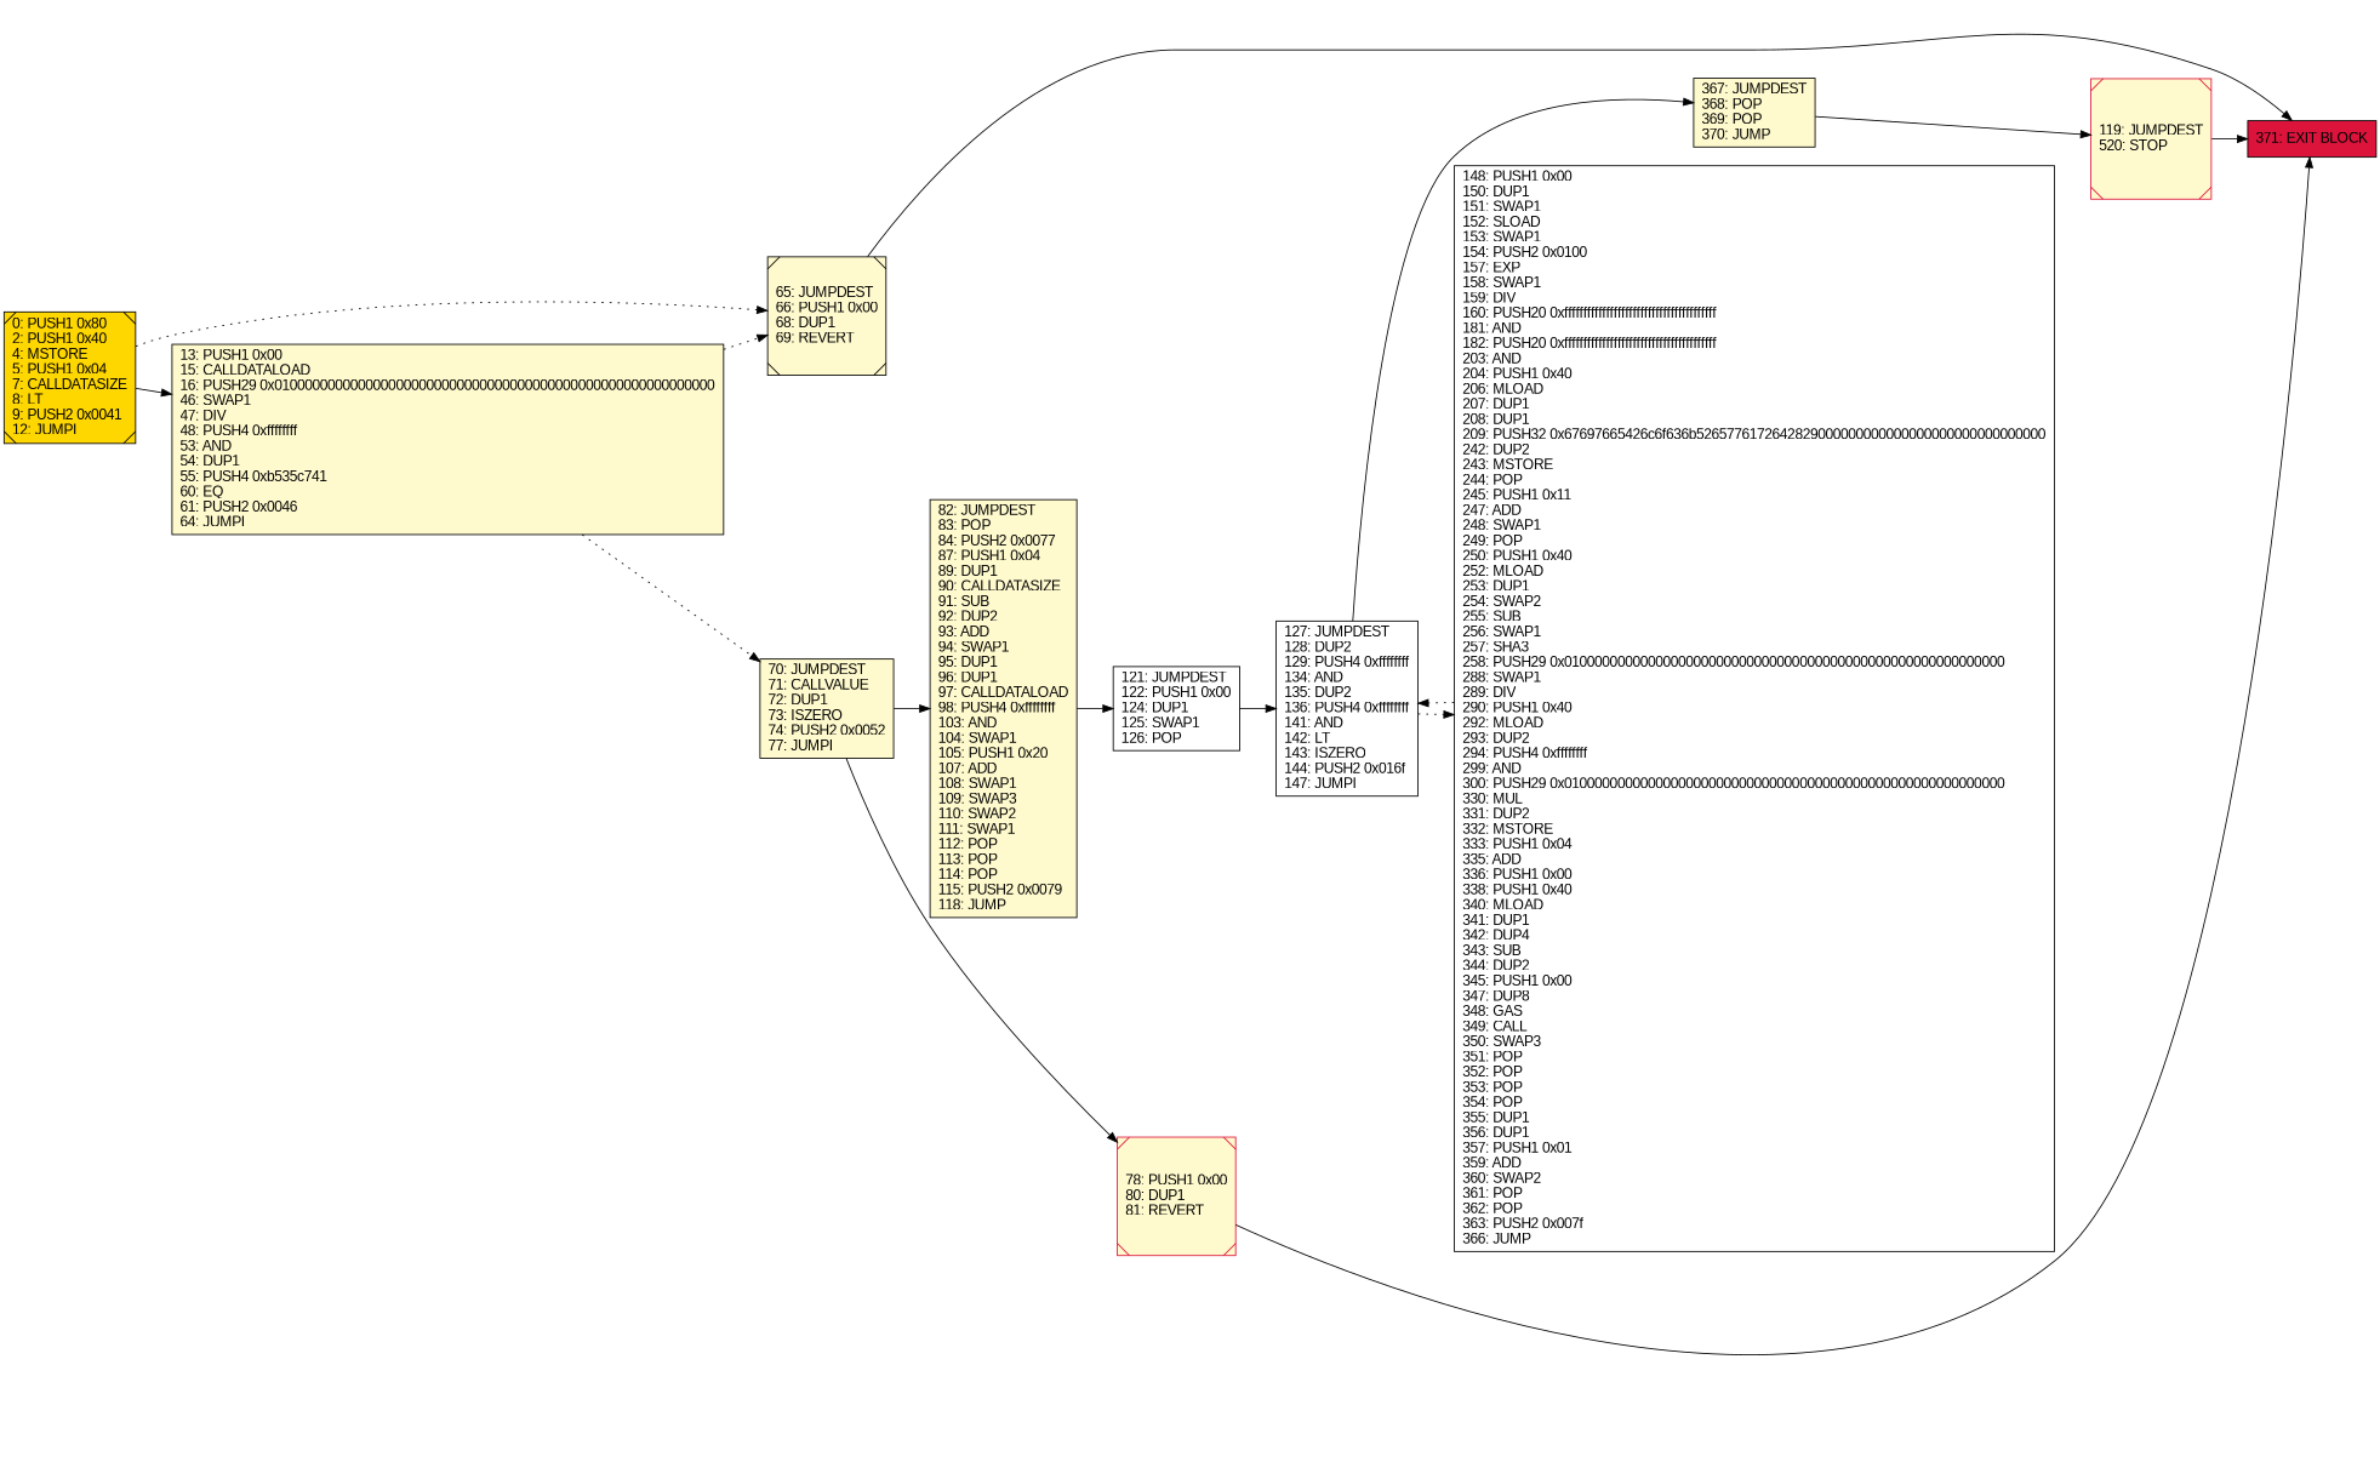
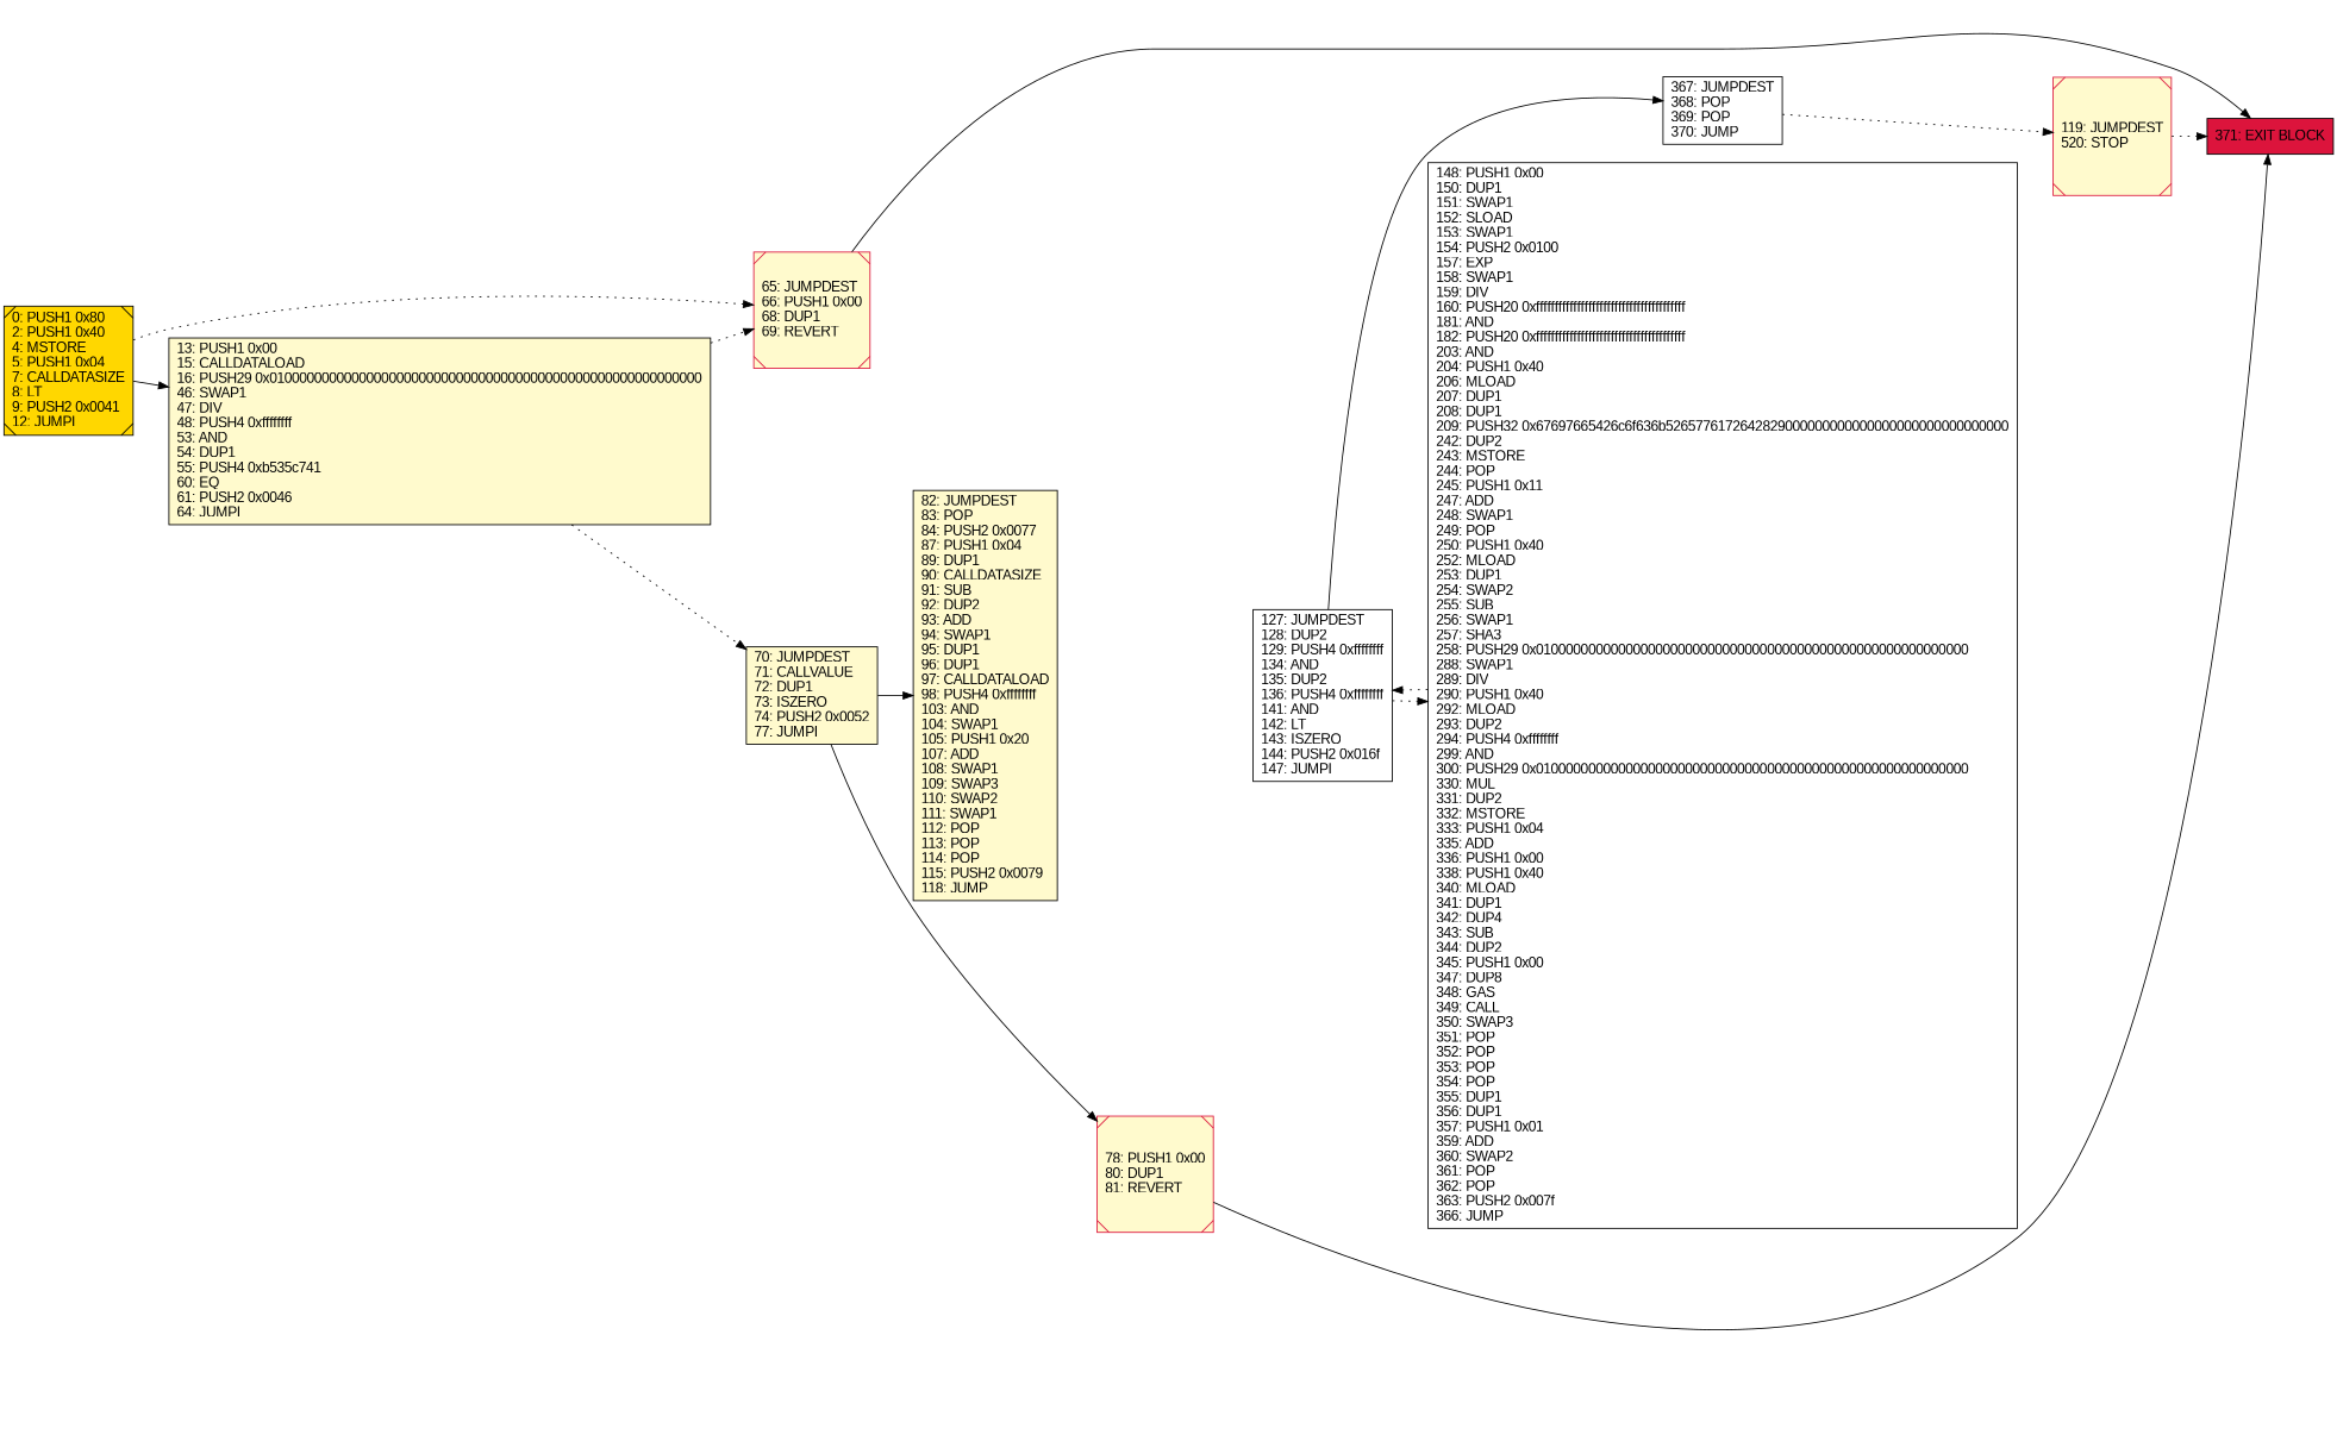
  digraph {
    rankdir=LR
    node [color=black fillcolor=lemonchiffon fontcolor=black fontname=arial shape=box style=filled]
    edge [style=solid]
    n1 [label="82: JUMPDEST\l83: POP\l84: PUSH2 0x0077\l87: PUSH1 0x04\l89: DUP1\l90: CALLDATASIZE\l91: SUB\l92: DUP2\l93: ADD\l94: SWAP1\l95: DUP1\l96: DUP1\l97: CALLDATALOAD\l98: PUSH4 0xffffffff\l103: AND\l104: SWAP1\l105: PUSH1 0x20\l107: ADD\l108: SWAP1\l109: SWAP3\l110: SWAP2\l111: SWAP1\l112: POP\l113: POP\l114: POP\l115: PUSH2 0x0079\l118: JUMP\l"]
-   n2 [fillcolor=white label="121: JUMPDEST\l122: PUSH1 0x00\l124: DUP1\l125: SWAP1\l126: POP\l"]
    n3 [fillcolor=white label="127: JUMPDEST\l128: DUP2\l129: PUSH4 0xffffffff\l134: AND\l135: DUP2\l136: PUSH4 0xffffffff\l141: AND\l142: LT\l143: ISZERO\l144: PUSH2 0x016f\l147: JUMPI\l"]
-   n4 [label="367: JUMPDEST\l368: POP\l369: POP\l370: JUMP\l"]
+   n4 [fillcolor=white label="367: JUMPDEST\l368: POP\l369: POP\l370: JUMP\l"]
    n5 [fillcolor=white label="148: PUSH1 0x00\l150: DUP1\l151: SWAP1\l152: SLOAD\l153: SWAP1\l154: PUSH2 0x0100\l157: EXP\l158: SWAP1\l159: DIV\l160: PUSH20 0xffffffffffffffffffffffffffffffffffffffff\l181: AND\l182: PUSH20 0xffffffffffffffffffffffffffffffffffffffff\l203: AND\l204: PUSH1 0x40\l206: MLOAD\l207: DUP1\l208: DUP1\l209: PUSH32 0x67697665426c6f636b5265776172642829000000000000000000000000000000\l242: DUP2\l243: MSTORE\l244: POP\l245: PUSH1 0x11\l247: ADD\l248: SWAP1\l249: POP\l250: PUSH1 0x40\l252: MLOAD\l253: DUP1\l254: SWAP2\l255: SUB\l256: SWAP1\l257: SHA3\l258: PUSH29 0x0100000000000000000000000000000000000000000000000000000000\l288: SWAP1\l289: DIV\l290: PUSH1 0x40\l292: MLOAD\l293: DUP2\l294: PUSH4 0xffffffff\l299: AND\l300: PUSH29 0x0100000000000000000000000000000000000000000000000000000000\l330: MUL\l331: DUP2\l332: MSTORE\l333: PUSH1 0x04\l335: ADD\l336: PUSH1 0x00\l338: PUSH1 0x40\l340: MLOAD\l341: DUP1\l342: DUP4\l343: SUB\l344: DUP2\l345: PUSH1 0x00\l347: DUP8\l348: GAS\l349: CALL\l350: SWAP3\l351: POP\l352: POP\l353: POP\l354: POP\l355: DUP1\l356: DUP1\l357: PUSH1 0x01\l359: ADD\l360: SWAP2\l361: POP\l362: POP\l363: PUSH2 0x007f\l366: JUMP\l"]
    n6 [fillcolor=crimson label="371: EXIT BLOCK\l"]
    n7 [color=crimson label="119: JUMPDEST\l520: STOP\l" shape=Msquare]
-   n8 [label="65: JUMPDEST\l66: PUSH1 0x00\l68: DUP1\l69: REVERT\l" shape=Msquare]
+   n8 [color=crimson label="65: JUMPDEST\l66: PUSH1 0x00\l68: DUP1\l69: REVERT\l" shape=Msquare]
    n9 [fillcolor=gold label="0: PUSH1 0x80\l2: PUSH1 0x40\l4: MSTORE\l5: PUSH1 0x04\l7: CALLDATASIZE\l8: LT\l9: PUSH2 0x0041\l12: JUMPI\l" shape=Msquare]
    n10 [label="13: PUSH1 0x00\l15: CALLDATALOAD\l16: PUSH29 0x0100000000000000000000000000000000000000000000000000000000\l46: SWAP1\l47: DIV\l48: PUSH4 0xffffffff\l53: AND\l54: DUP1\l55: PUSH4 0xb535c741\l60: EQ\l61: PUSH2 0x0046\l64: JUMPI\l"]
    n11 [label="70: JUMPDEST\l71: CALLVALUE\l72: DUP1\l73: ISZERO\l74: PUSH2 0x0052\l77: JUMPI\l"]
    n12 [color=crimson label="78: PUSH1 0x00\l80: DUP1\l81: REVERT\l" shape=Msquare]
-   n1 -> n2
-   n2 -> n3
    n3 -> n4
    n3 -> n5 [style=dotted]
-   n4 -> n7
+   n4 -> n7 [style=dotted]
    n5 -> n3 [style=dotted]
-   n7 -> n6
+   n7 -> n6 [style=dotted]
    n8 -> n6
    n9 -> n8 [style=dotted]
    n9 -> n10
    n10 -> n8 [style=dotted]
    n10 -> n11 [style=dotted]
    n11 -> n1
    n11 -> n12
    n12 -> n6
  }
